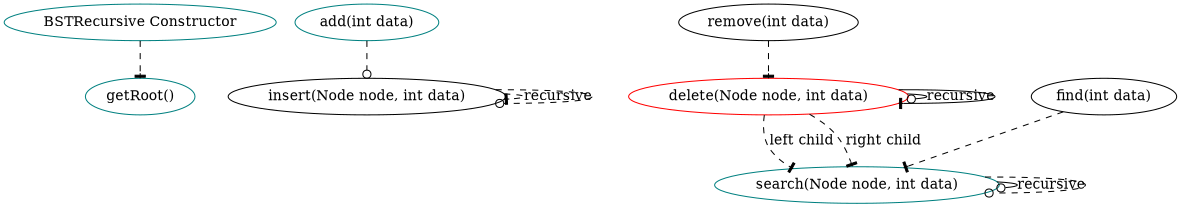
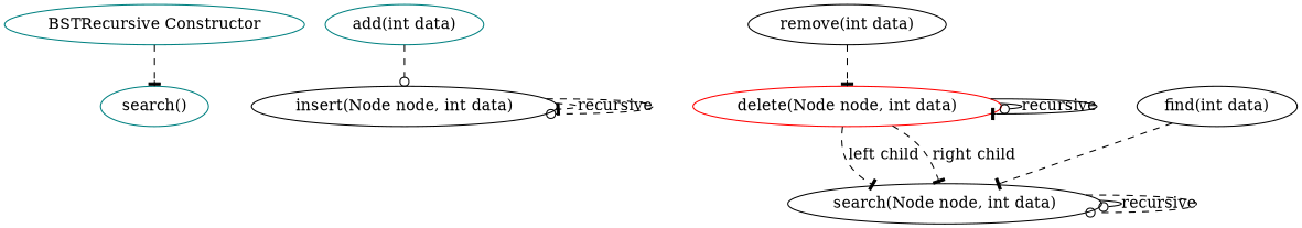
  digraph {
    rankdir=TB
    node [color=teal]
    edge [arrowhead=tee style=dashed]
    n1 [label="BSTRecursive Constructor"]
-   n2 [label="getRoot()"]
+   n2 [label="search()"]
    n3 [label="add(int data)"]
    n4 [color=black label="insert(Node node, int data)"]
    n5 [color=black label="remove(int data)"]
    n6 [color=red label="delete(Node node, int data)"]
-   n7 [label="search(Node node, int data)"]
+   n7 [color=black label="search(Node node, int data)"]
    n8 [color=black label="find(int data)"]
    n1 -> n2
    n3 -> n4 [arrowhead=odot]
    n4 -> n4 [label=recursive]
    n4 -> n4 [arrowhead=odot]
    n5 -> n6
    n6 -> n6 [arrowhead=odot label=recursive style=solid]
    n6 -> n6 [style=solid]
    n6 -> n7 [label="left child"]
    n6 -> n7 [label="right child"]
    n7 -> n7 [arrowhead=odot label=recursive style=solid]
    n7 -> n7 [arrowhead=odot]
    n8 -> n7
  }
